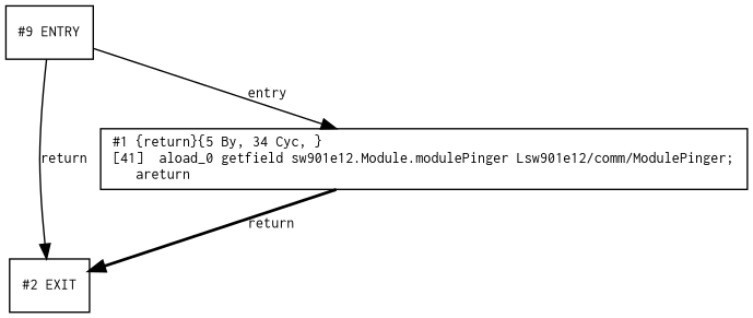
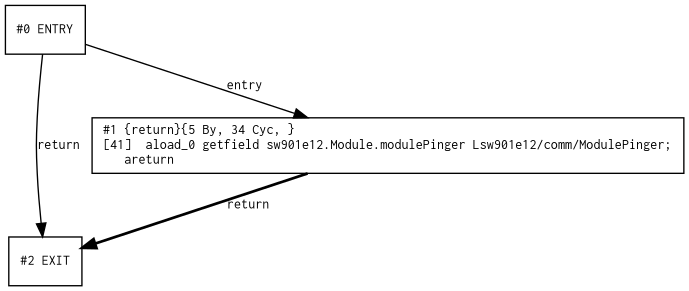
  digraph {
    node [fontname=Courier fontsize=10 shape=box]
    edge [fontname=Courier fontsize=10 style=solid]
-   n1 [label="#9 ENTRY"]
+   n1 [label="#0 ENTRY"]
    n2 [label="#2 EXIT"]
    n3 [label="#1 {return}{5 By, 34 Cyc, }\l[41]  aload_0 getfield sw901e12.Module.modulePinger Lsw901e12/comm/ModulePinger;\l  \ areturn\l"]
    n1 -> n2 [label=return]
    n1 -> n3 [label=entry]
    n3 -> n2 [label=return style=bold]
  }
